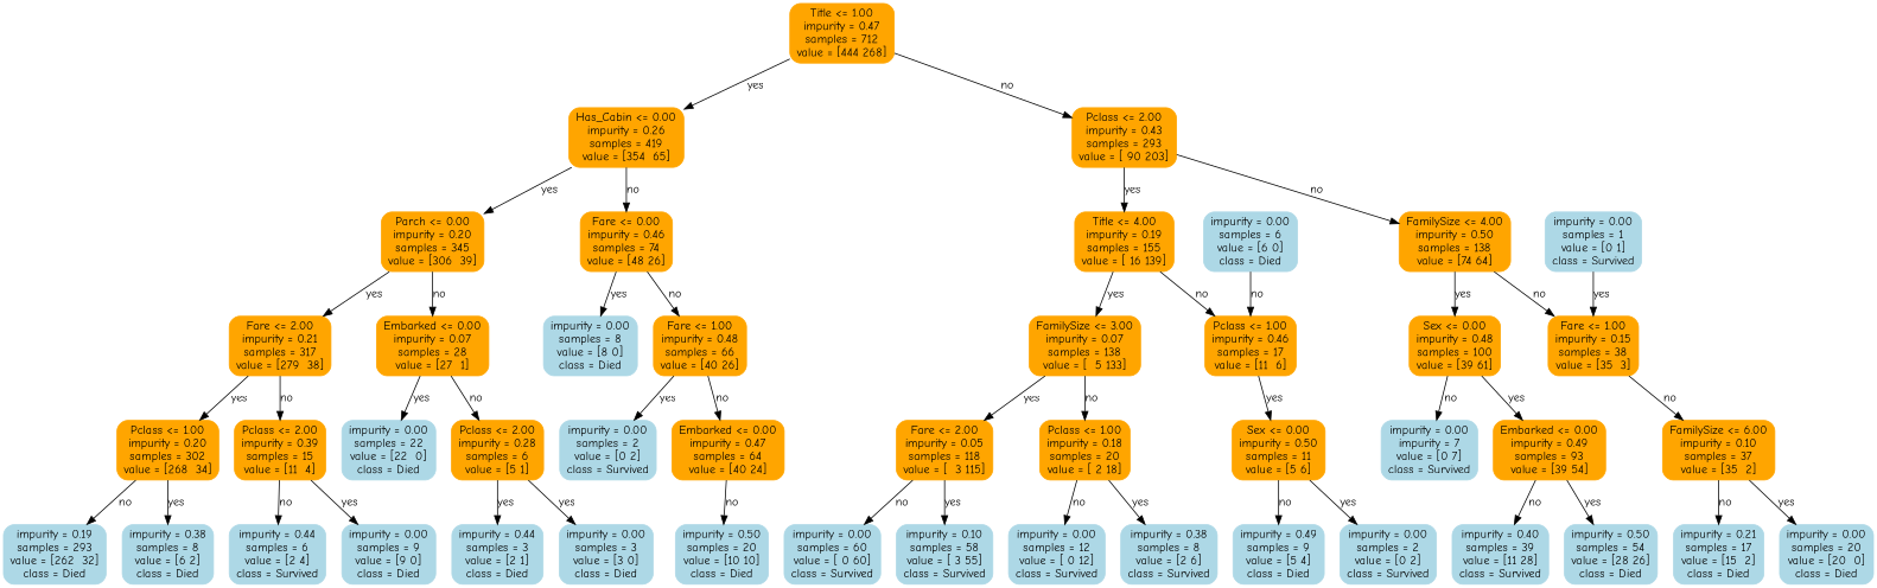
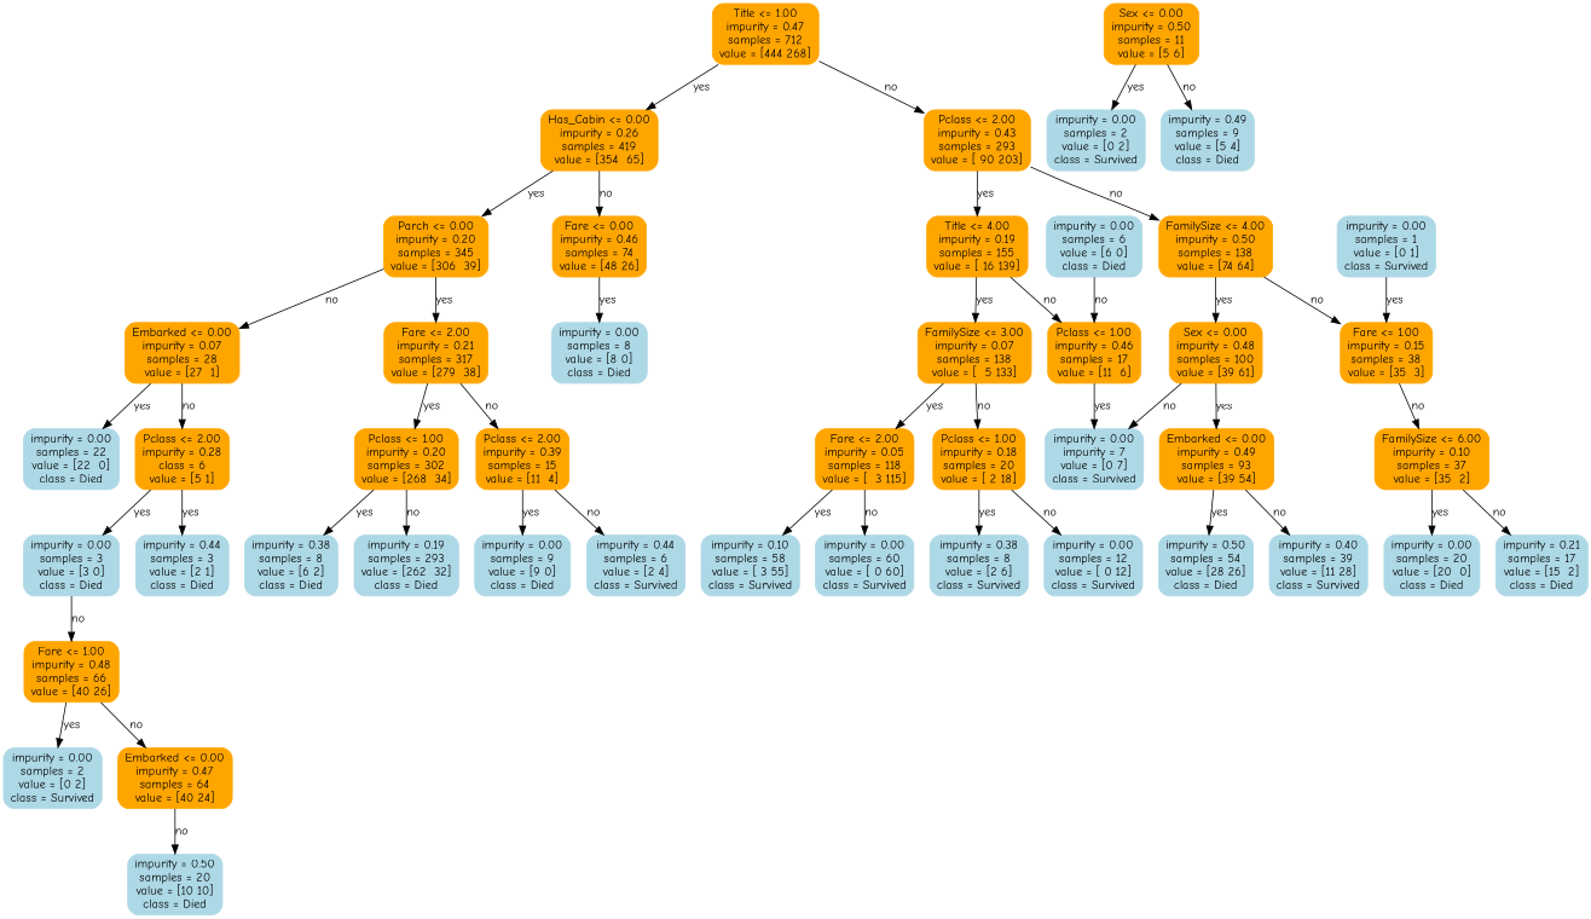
  digraph {
    fontname="Comic Neue"
    node [color=orange fontname="Comic Neue" shape=box style="filled, rounded"]
    edge [fontname="Comic Neue"]
    n1 [label="Title <= 1.00\nimpurity = 0.47\nsamples = 712\nvalue = [444 268]"]
    n2 [label="Has_Cabin <= 0.00\nimpurity = 0.26\nsamples = 419\nvalue = [354  65]"]
    n3 [label="Pclass <= 2.00\nimpurity = 0.43\nsamples = 293\nvalue = [ 90 203]"]
    n4 [label="Parch <= 0.00\nimpurity = 0.20\nsamples = 345\nvalue = [306  39]"]
    n5 [label="Fare <= 0.00\nimpurity = 0.46\nsamples = 74\nvalue = [48 26]"]
    n6 [label="Title <= 4.00\nimpurity = 0.19\nsamples = 155\nvalue = [ 16 139]"]
    n7 [label="FamilySize <= 4.00\nimpurity = 0.50\nsamples = 138\nvalue = [74 64]"]
    n8 [label="Fare <= 2.00\nimpurity = 0.21\nsamples = 317\nvalue = [279  38]"]
    n9 [label="Embarked <= 0.00\nimpurity = 0.07\nsamples = 28\nvalue = [27  1]"]
    n10 [color=lightblue label="impurity = 0.00\nsamples = 8\nvalue = [8 0]\nclass = Died"]
    n11 [label="Fare <= 1.00\nimpurity = 0.48\nsamples = 66\nvalue = [40 26]"]
    n12 [label="Pclass <= 1.00\nimpurity = 0.20\nsamples = 302\nvalue = [268  34]"]
    n13 [label="Pclass <= 2.00\nimpurity = 0.39\nsamples = 15\nvalue = [11  4]"]
    n14 [color=lightblue label="impurity = 0.00\nsamples = 22\nvalue = [22  0]\nclass = Died"]
-   n15 [label="Pclass <= 2.00\nimpurity = 0.28\nsamples = 6\nvalue = [5 1]"]
+   n15 [label="Pclass <= 2.00\nimpurity = 0.28\nclass = 6\nvalue = [5 1]"]
    n16 [color=lightblue label="impurity = 0.38\nsamples = 8\nvalue = [6 2]\nclass = Died"]
    n17 [color=lightblue label="impurity = 0.19\nsamples = 293\nvalue = [262  32]\nclass = Died"]
    n18 [color=lightblue label="impurity = 0.00\nsamples = 9\nvalue = [9 0]\nclass = Died"]
    n19 [color=lightblue label="impurity = 0.44\nsamples = 6\nvalue = [2 4]\nclass = Survived"]
    n20 [color=lightblue label="impurity = 0.00\nsamples = 3\nvalue = [3 0]\nclass = Died"]
    n21 [color=lightblue label="impurity = 0.44\nsamples = 3\nvalue = [2 1]\nclass = Died"]
    n22 [color=lightblue label="impurity = 0.00\nsamples = 2\nvalue = [0 2]\nclass = Survived"]
    n23 [label="Embarked <= 0.00\nimpurity = 0.47\nsamples = 64\nvalue = [40 24]"]
    n24 [color=lightblue label="impurity = 0.50\nsamples = 20\nvalue = [10 10]\nclass = Died"]
    n25 [label="FamilySize <= 3.00\nimpurity = 0.07\nsamples = 138\nvalue = [  5 133]"]
    n26 [label="Pclass <= 1.00\nimpurity = 0.46\nsamples = 17\nvalue = [11  6]"]
    n27 [label="Sex <= 0.00\nimpurity = 0.48\nsamples = 100\nvalue = [39 61]"]
    n28 [label="Fare <= 1.00\nimpurity = 0.15\nsamples = 38\nvalue = [35  3]"]
    n29 [label="Fare <= 2.00\nimpurity = 0.05\nsamples = 118\nvalue = [  3 115]"]
    n30 [label="Pclass <= 1.00\nimpurity = 0.18\nsamples = 20\nvalue = [ 2 18]"]
    n31 [label="Sex <= 0.00\nimpurity = 0.50\nsamples = 11\nvalue = [5 6]"]
    n32 [color=lightblue label="impurity = 0.10\nsamples = 58\nvalue = [ 3 55]\nclass = Survived"]
    n33 [color=lightblue label="impurity = 0.00\nsamples = 60\nvalue = [ 0 60]\nclass = Survived"]
    n34 [color=lightblue label="impurity = 0.38\nsamples = 8\nvalue = [2 6]\nclass = Survived"]
    n35 [color=lightblue label="impurity = 0.00\nsamples = 12\nvalue = [ 0 12]\nclass = Survived"]
    n36 [color=lightblue label="impurity = 0.00\nsamples = 2\nvalue = [0 2]\nclass = Survived"]
    n37 [color=lightblue label="impurity = 0.49\nsamples = 9\nvalue = [5 4]\nclass = Died"]
    n38 [color=lightblue label="impurity = 0.00\nsamples = 6\nvalue = [6 0]\nclass = Died"]
    n39 [label="Embarked <= 0.00\nimpurity = 0.49\nsamples = 93\nvalue = [39 54]"]
    n40 [color=lightblue label="impurity = 0.00\nimpurity = 7\nvalue = [0 7]\nclass = Survived"]
    n41 [label="FamilySize <= 6.00\nimpurity = 0.10\nsamples = 37\nvalue = [35  2]"]
    n42 [color=lightblue label="impurity = 0.50\nsamples = 54\nvalue = [28 26]\nclass = Died"]
    n43 [color=lightblue label="impurity = 0.40\nsamples = 39\nvalue = [11 28]\nclass = Survived"]
    n44 [color=lightblue label="impurity = 0.00\nsamples = 1\nvalue = [0 1]\nclass = Survived"]
    n45 [color=lightblue label="impurity = 0.00\nsamples = 20\nvalue = [20  0]\nclass = Died"]
    n46 [color=lightblue label="impurity = 0.21\nsamples = 17\nvalue = [15  2]\nclass = Died"]
    n1 -> n2 [label=yes]
    n1 -> n3 [label=no]
    n2 -> n4 [label=yes]
    n2 -> n5 [label=no]
    n3 -> n6 [label=yes]
    n3 -> n7 [label=no]
    n4 -> n8 [label=yes]
    n4 -> n9 [label=no]
    n5 -> n10 [label=yes]
-   n5 -> n11 [label=no]
+   n20 -> n11 [label=no]
    n6 -> n25 [label=yes]
    n6 -> n26 [label=no]
    n7 -> n27 [label=yes]
    n7 -> n28 [label=no]
    n8 -> n12 [label=yes]
    n8 -> n13 [label=no]
    n9 -> n14 [label=yes]
    n9 -> n15 [label=no]
    n11 -> n22 [label=yes]
    n11 -> n23 [label=no]
    n12 -> n16 [label=yes]
    n12 -> n17 [label=no]
    n13 -> n18 [label=yes]
    n13 -> n19 [label=no]
    n15 -> n20 [label=yes]
    n15 -> n21 [label=yes]
    n23 -> n24 [label=no]
    n25 -> n29 [label=yes]
    n25 -> n30 [label=no]
-   n26 -> n31 [label=yes]
+   n26 -> n40 [label=yes]
    n27 -> n39 [label=yes]
    n27 -> n40 [label=no]
    n28 -> n41 [label=no]
    n29 -> n32 [label=yes]
    n29 -> n33 [label=no]
    n30 -> n34 [label=yes]
    n30 -> n35 [label=no]
    n31 -> n36 [label=yes]
    n31 -> n37 [label=no]
    n38 -> n26 [label=no]
    n39 -> n42 [label=yes]
    n39 -> n43 [label=no]
    n41 -> n45 [label=yes]
    n41 -> n46 [label=no]
    n44 -> n28 [label=yes]
  }
